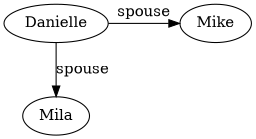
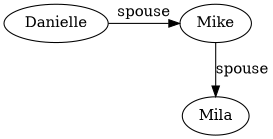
  digraph {
    Danielle
    Mike
    Mila
    subgraph sub_1 {
      rank=same
      Danielle
      Mike
    }
    Danielle -> Mike [label=spouse]
-   Danielle -> Mila [label=spouse]
+   Mike -> Mila [label=spouse]
  }
